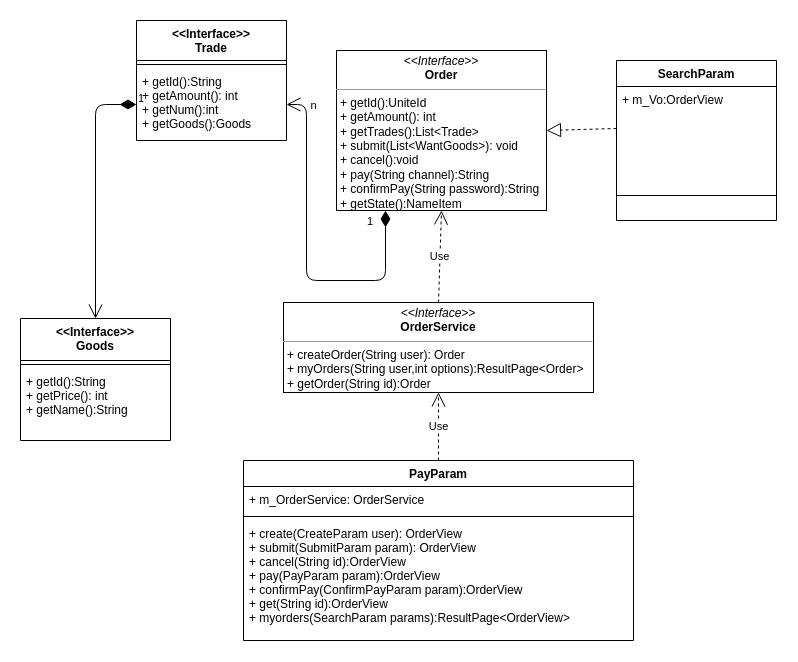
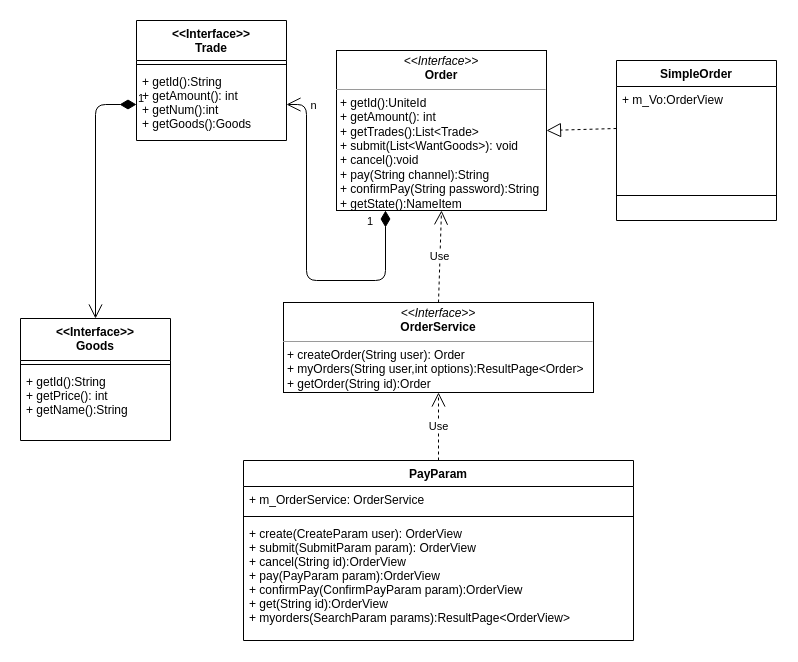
  <mxCell id="0" />
  <mxCell id="1" parent="0" />
  <mxCell id="2" value="&lt;p style=&quot;margin: 0px ; margin-top: 4px ; text-align: center&quot;&gt;&lt;i&gt;&amp;lt;&amp;lt;Interface&amp;gt;&amp;gt;&lt;/i&gt;&lt;br&gt;&lt;b&gt;Order&lt;/b&gt;&lt;/p&gt;&lt;hr size=&quot;1&quot;&gt;&lt;p style=&quot;margin: 0px ; margin-left: 4px&quot;&gt;+ getId():UniteId&lt;/p&gt;&lt;p style=&quot;margin: 0px ; margin-left: 4px&quot;&gt;+ getAmount(): int&lt;/p&gt;&lt;p style=&quot;margin: 0px ; margin-left: 4px&quot;&gt;+ getTrades():List&amp;lt;Trade&amp;gt;&lt;/p&gt;&lt;p style=&quot;margin: 0px ; margin-left: 4px&quot;&gt;+ submit(List&amp;lt;WantGoods&amp;gt;): void&lt;/p&gt;&lt;p style=&quot;margin: 0px ; margin-left: 4px&quot;&gt;+ cancel():void&lt;/p&gt;&lt;p style=&quot;margin: 0px ; margin-left: 4px&quot;&gt;+ pay(String channel):String&lt;/p&gt;&lt;p style=&quot;margin: 0px ; margin-left: 4px&quot;&gt;+&amp;nbsp;confirmPay(String password):String&lt;/p&gt;&lt;p style=&quot;margin: 0px ; margin-left: 4px&quot;&gt;+ getState():NameItem&lt;/p&gt;" style="verticalAlign=top;align=left;overflow=fill;fontSize=12;fontFamily=Helvetica;html=1;" parent="1" vertex="1"><mxGeometry x="336" y="50" width="210" height="160" as="geometry" /></mxCell>
  <mxCell id="3" value="&lt;p style=&quot;margin: 0px ; margin-top: 4px ; text-align: center&quot;&gt;&lt;i&gt;&amp;lt;&amp;lt;Interface&amp;gt;&amp;gt;&lt;/i&gt;&lt;br&gt;&lt;b&gt;OrderService&lt;/b&gt;&lt;/p&gt;&lt;hr size=&quot;1&quot;&gt;&lt;p style=&quot;margin: 0px ; margin-left: 4px&quot;&gt;+ createOrder(String user): Order&lt;br&gt;&lt;/p&gt;&lt;p style=&quot;margin: 0px ; margin-left: 4px&quot;&gt;+ myOrders(String user,int options):ResultPage&amp;lt;Order&amp;gt;&lt;/p&gt;&lt;p style=&quot;margin: 0px ; margin-left: 4px&quot;&gt;+ getOrder(String id):Order&lt;/p&gt;" style="verticalAlign=top;align=left;overflow=fill;fontSize=12;fontFamily=Helvetica;html=1;" parent="1" vertex="1"><mxGeometry x="283" y="302" width="310" height="90" as="geometry" /></mxCell>
  <mxCell id="4" value="Use" style="endArrow=open;endSize=12;dashed=1;html=1;entryX=0.5;entryY=1;entryDx=0;entryDy=0;exitX=0.5;exitY=0;exitDx=0;exitDy=0;" parent="1" source="3" target="2" edge="1"><mxGeometry width="160" relative="1" as="geometry"><mxPoint x="396" y="380" as="sourcePoint" /><mxPoint x="556" y="380" as="targetPoint" /></mxGeometry></mxCell>
  <mxCell id="5" value="1" style="endArrow=open;html=1;endSize=12;startArrow=diamondThin;startSize=14;startFill=1;edgeStyle=orthogonalEdgeStyle;align=left;verticalAlign=bottom;entryX=1;entryY=0.5;entryDx=0;entryDy=0;" parent="1" target="19" edge="1"><mxGeometry x="-0.478" y="-50" relative="1" as="geometry"><mxPoint x="385" y="210" as="sourcePoint" /><mxPoint x="286" y="70" as="targetPoint" /><Array as="points"><mxPoint x="385" y="280" /><mxPoint x="306" y="280" /><mxPoint x="306" y="104" /></Array><mxPoint as="offset" /></mxGeometry></mxCell>
  <mxCell id="6" value="n" style="edgeLabel;html=1;align=center;verticalAlign=middle;resizable=0;points=[];" parent="5" vertex="1" connectable="0"><mxGeometry x="0.8" y="-6" relative="1" as="geometry"><mxPoint y="-14" as="offset" /></mxGeometry></mxCell>
  <mxCell id="7" value="" style="endArrow=block;dashed=1;endFill=0;endSize=12;html=1;exitX=0;exitY=0.5;exitDx=0;exitDy=0;entryX=1;entryY=0.5;entryDx=0;entryDy=0;" parent="1" source="21" target="2" edge="1"><mxGeometry width="160" relative="1" as="geometry"><mxPoint x="576" y="290" as="sourcePoint" /><mxPoint x="736" y="290" as="targetPoint" /></mxGeometry></mxCell>
  <mxCell id="8" value="Use" style="endArrow=open;endSize=12;dashed=1;html=1;exitX=0.5;exitY=0;exitDx=0;exitDy=0;entryX=0.5;entryY=1;entryDx=0;entryDy=0;" parent="1" source="9" target="3" edge="1"><mxGeometry width="160" relative="1" as="geometry"><mxPoint x="406" y="400" as="sourcePoint" /><mxPoint x="566" y="400" as="targetPoint" /></mxGeometry></mxCell>
  <mxCell id="9" value="PayParam&#10;" style="swimlane;fontStyle=1;align=center;verticalAlign=top;childLayout=stackLayout;horizontal=1;startSize=26;horizontalStack=0;resizeParent=1;resizeParentMax=0;resizeLast=0;collapsible=1;marginBottom=0;" parent="1" vertex="1"><mxGeometry x="243" y="460" width="390" height="180" as="geometry" /></mxCell>
  <mxCell id="10" value="+ m_OrderService: OrderService" style="text;strokeColor=none;fillColor=none;align=left;verticalAlign=top;spacingLeft=4;spacingRight=4;overflow=hidden;rotatable=0;points=[[0,0.5],[1,0.5]];portConstraint=eastwest;" parent="9" vertex="1"><mxGeometry y="26" width="390" height="26" as="geometry" /></mxCell>
  <mxCell id="11" value="" style="line;strokeWidth=1;fillColor=none;align=left;verticalAlign=middle;spacingTop=-1;spacingLeft=3;spacingRight=3;rotatable=0;labelPosition=right;points=[];portConstraint=eastwest;" parent="9" vertex="1"><mxGeometry y="52" width="390" height="8" as="geometry" /></mxCell>
  <mxCell id="12" value="+ create(CreateParam user): OrderView&#10;+ submit(SubmitParam param): OrderView&#10;+ cancel(String id):OrderView&#10;+ pay(PayParam param):OrderView&#10;+ confirmPay(ConfirmPayParam param):OrderView&#10;+ get(String id):OrderView&#10;+ myorders(SearchParam params):ResultPage&lt;OrderView&gt;&#10;" style="text;strokeColor=none;fillColor=none;align=left;verticalAlign=top;spacingLeft=4;spacingRight=4;overflow=hidden;rotatable=0;points=[[0,0.5],[1,0.5]];portConstraint=eastwest;" parent="9" vertex="1"><mxGeometry y="60" width="390" height="120" as="geometry" /></mxCell>
  <mxCell id="13" value="1" style="endArrow=open;html=1;endSize=12;startArrow=diamondThin;startSize=14;startFill=1;edgeStyle=orthogonalEdgeStyle;align=left;verticalAlign=bottom;entryX=0.5;entryY=0;entryDx=0;entryDy=0;exitX=0;exitY=0.5;exitDx=0;exitDy=0;" edge="1" parent="1" source="19" target="14"><mxGeometry x="-1" y="3" relative="1" as="geometry"><mxPoint x="113" y="120" as="sourcePoint" /><mxPoint x="119" y="290" as="targetPoint" /><Array as="points"><mxPoint x="95" y="104" /></Array></mxGeometry></mxCell>
  <mxCell id="14" value="&lt;&lt;Interface&gt;&gt;&#10;Goods" style="swimlane;fontStyle=1;align=center;verticalAlign=top;childLayout=stackLayout;horizontal=1;startSize=42;horizontalStack=0;resizeParent=1;resizeParentMax=0;resizeLast=0;collapsible=1;marginBottom=0;" vertex="1" parent="1"><mxGeometry x="20" y="318" width="150" height="122" as="geometry" /></mxCell>
  <mxCell id="15" value="" style="line;strokeWidth=1;fillColor=none;align=left;verticalAlign=middle;spacingTop=-1;spacingLeft=3;spacingRight=3;rotatable=0;labelPosition=right;points=[];portConstraint=eastwest;" vertex="1" parent="14"><mxGeometry y="42" width="150" height="8" as="geometry" /></mxCell>
  <mxCell id="16" value="+ getId():String&#10;+ getPrice(): int&#10;+ getName():String&#10;" style="text;strokeColor=none;fillColor=none;align=left;verticalAlign=top;spacingLeft=4;spacingRight=4;overflow=hidden;rotatable=0;points=[[0,0.5],[1,0.5]];portConstraint=eastwest;" vertex="1" parent="14"><mxGeometry y="50" width="150" height="72" as="geometry" /></mxCell>
  <mxCell id="17" value="&lt;&lt;Interface&gt;&gt;&#10;Trade" style="swimlane;fontStyle=1;align=center;verticalAlign=top;childLayout=stackLayout;horizontal=1;startSize=40;horizontalStack=0;resizeParent=1;resizeParentMax=0;resizeLast=0;collapsible=1;marginBottom=0;" parent="1" vertex="1"><mxGeometry x="136" y="20" width="150" height="120" as="geometry" /></mxCell>
  <mxCell id="18" value="" style="line;strokeWidth=1;fillColor=none;align=left;verticalAlign=middle;spacingTop=-1;spacingLeft=3;spacingRight=3;rotatable=0;labelPosition=right;points=[];portConstraint=eastwest;" parent="17" vertex="1"><mxGeometry y="40" width="150" height="8" as="geometry" /></mxCell>
  <mxCell id="19" value="+ getId():String&#10;+ getAmount(): int&#10;+ getNum():int&#10;+ getGoods():Goods&#10;" style="text;strokeColor=none;fillColor=none;align=left;verticalAlign=top;spacingLeft=4;spacingRight=4;overflow=hidden;rotatable=0;points=[[0,0.5],[1,0.5]];portConstraint=eastwest;" parent="17" vertex="1"><mxGeometry y="48" width="150" height="72" as="geometry" /></mxCell>
- <mxCell id="20" value="SearchParam" style="swimlane;fontStyle=1;align=center;verticalAlign=top;childLayout=stackLayout;horizontal=1;startSize=26;horizontalStack=0;resizeParent=1;resizeParentMax=0;resizeLast=0;collapsible=1;marginBottom=0;" parent="1" vertex="1"><mxGeometry x="616" y="60" width="160" height="160" as="geometry" /></mxCell>
+ <mxCell id="20" value="SimpleOrder" style="swimlane;fontStyle=1;align=center;verticalAlign=top;childLayout=stackLayout;horizontal=1;startSize=26;horizontalStack=0;resizeParent=1;resizeParentMax=0;resizeLast=0;collapsible=1;marginBottom=0;" parent="1" vertex="1"><mxGeometry x="616" y="60" width="160" height="160" as="geometry" /></mxCell>
  <mxCell id="21" value="+ m_Vo:OrderView&#10;" style="text;strokeColor=none;fillColor=none;align=left;verticalAlign=top;spacingLeft=4;spacingRight=4;overflow=hidden;rotatable=0;points=[[0,0.5],[1,0.5]];portConstraint=eastwest;" parent="20" vertex="1"><mxGeometry y="26" width="160" height="84" as="geometry" /></mxCell>
  <mxCell id="22" value="" style="line;strokeWidth=1;fillColor=none;align=left;verticalAlign=middle;spacingTop=-1;spacingLeft=3;spacingRight=3;rotatable=0;labelPosition=right;points=[];portConstraint=eastwest;" parent="20" vertex="1"><mxGeometry y="110" width="160" height="50" as="geometry" /></mxCell>
